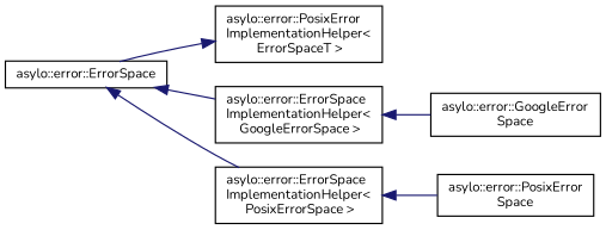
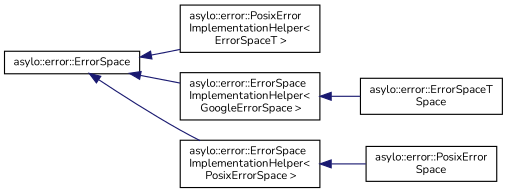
  digraph {
    fontname=Nunito
    rankdir=LR
    node [color=black fillcolor=white fontname=Nunito fontsize=10 shape=record style=filled]
    edge [color=midnightblue dir=back fontname=Nunito fontsize=10 labelfontname=Helvetica labelfontsize=10 style=solid]
    n1 [height=0.2 label="asylo::error::ErrorSpace" width=0.4]
    n2 [height=0.2 label="asylo::error::PosixError\lImplementationHelper\<\l ErrorSpaceT \>" width=0.4]
    n3 [height=0.2 label="asylo::error::ErrorSpace\lImplementationHelper\<\l GoogleErrorSpace \>" width=0.4]
    n4 [height=0.2 label="asylo::error::ErrorSpace\lImplementationHelper\<\l PosixErrorSpace \>" width=0.4]
-   n5 [height=0.2 label="asylo::error::GoogleError\lSpace" width=0.4]
+   n5 [height=0.2 label="asylo::error::ErrorSpaceT\lSpace" width=0.4]
    n6 [height=0.2 label="asylo::error::PosixError\lSpace" width=0.4]
-   n2 -> n1
+   n1 -> n2
    n1 -> n3
    n1 -> n4
    n3 -> n5
    n4 -> n6
  }
